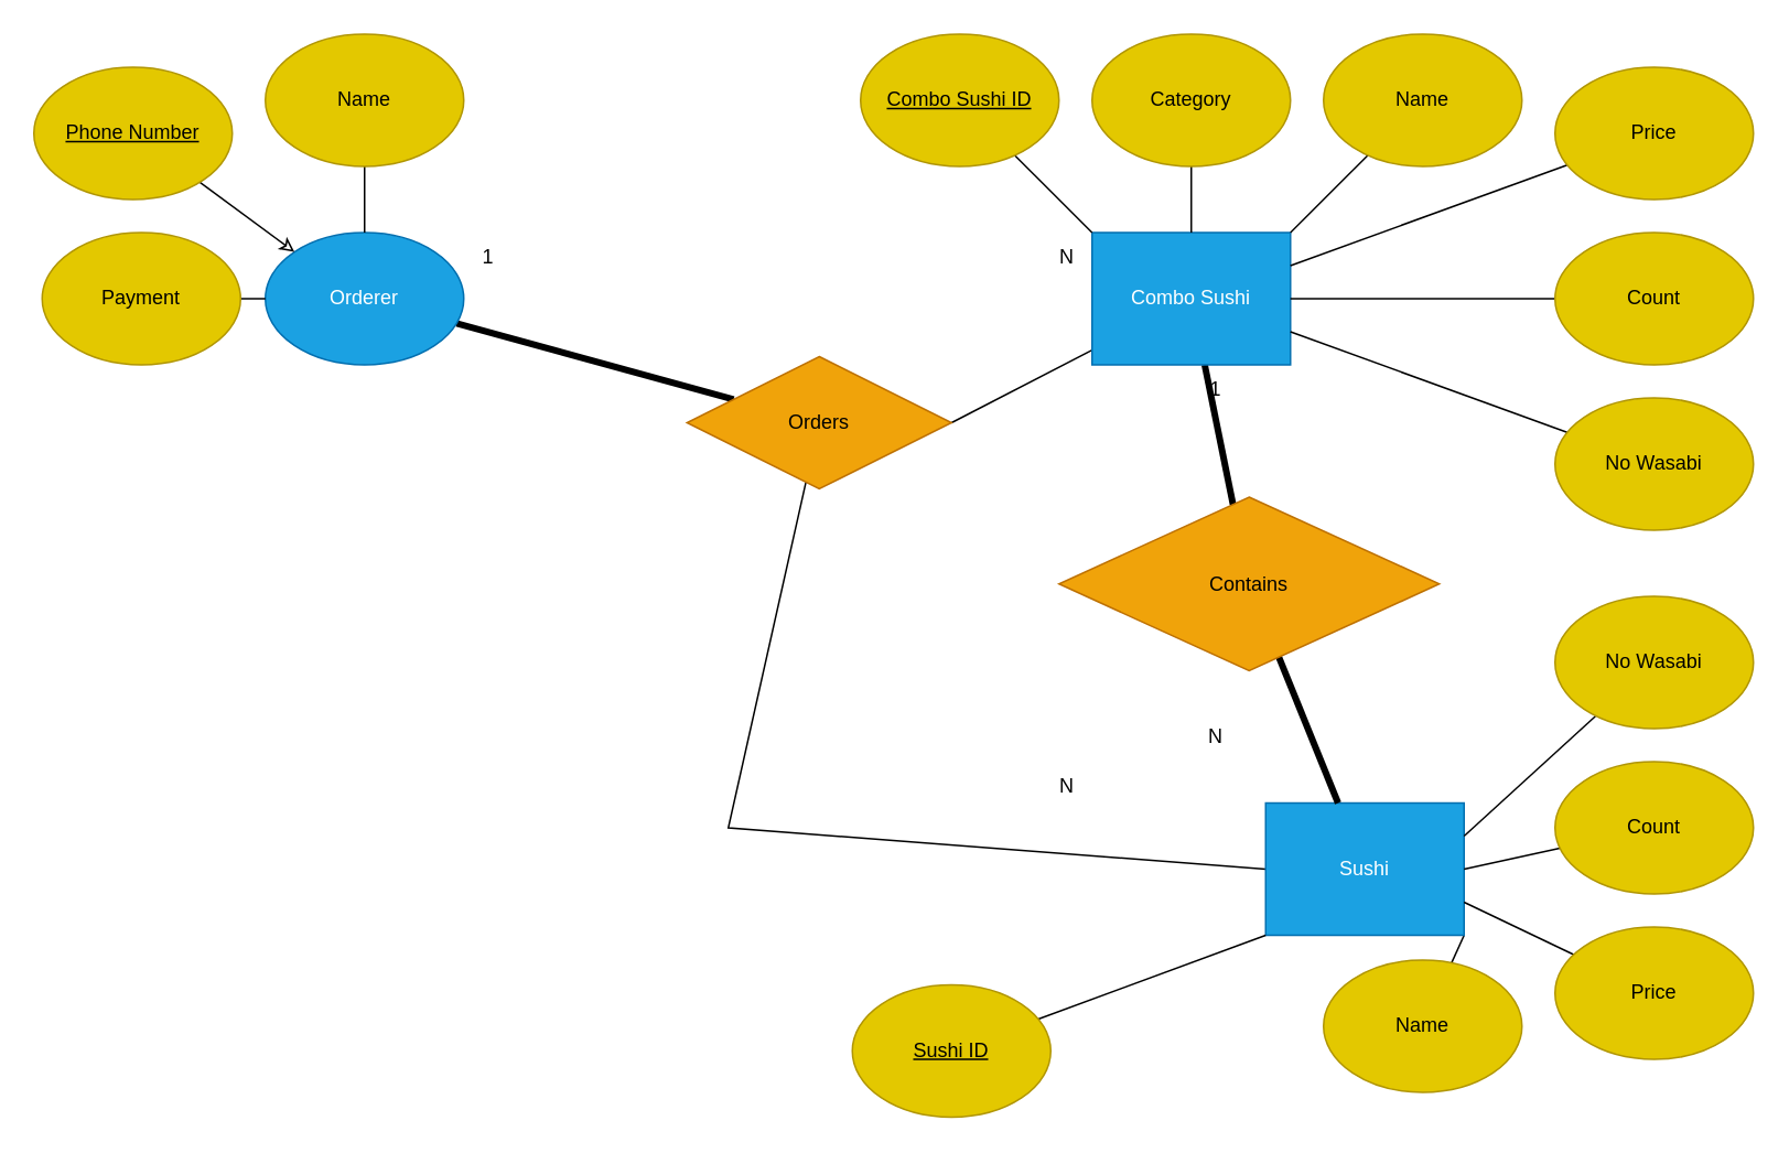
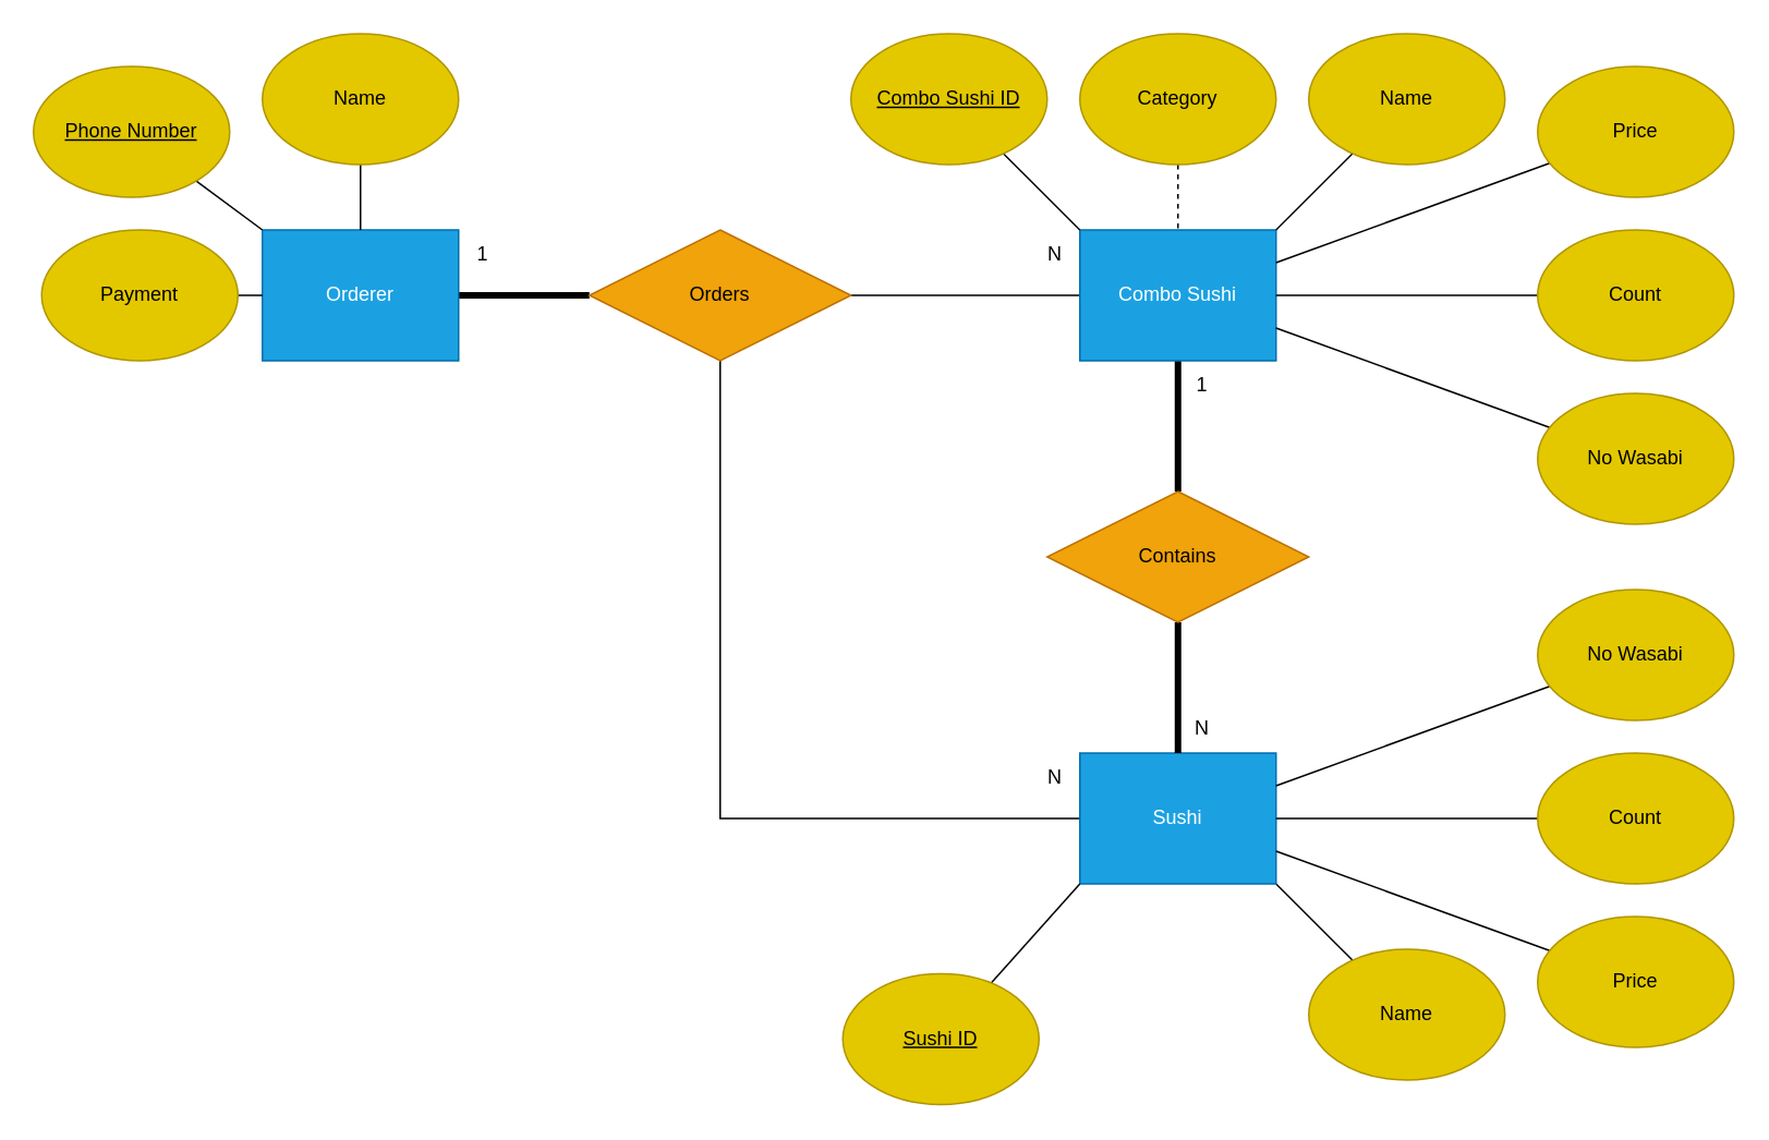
  <mxCell id="0" />
  <mxCell id="1" parent="0" />
  <mxCell id="2" value="" style="edgeStyle=none;html=1;endArrow=none;endFill=0;strokeWidth=4;" parent="1" source="3" target="6" edge="1"><mxGeometry relative="1" as="geometry" /></mxCell>
- <mxCell id="3" value="Orderer" style="ellipse;whiteSpace=wrap;html=1;fillColor=#1ba1e2;fontColor=#ffffff;strokeColor=#006EAF;" parent="1" vertex="1"><mxGeometry x="160" y="140" width="120" height="80" as="geometry" /></mxCell>
+ <mxCell id="3" value="Orderer" style="rounded=0;whiteSpace=wrap;html=1;fillColor=#1ba1e2;fontColor=#ffffff;strokeColor=#006EAF;" parent="1" vertex="1"><mxGeometry x="160" y="140" width="120" height="80" as="geometry" /></mxCell>
  <mxCell id="4" value="" style="edgeStyle=none;jumpStyle=line;jumpSize=16;html=1;endArrow=none;endFill=0;strokeWidth=1;exitX=1;exitY=0.5;exitDx=0;exitDy=0;" parent="1" source="6" target="14" edge="1"><mxGeometry relative="1" as="geometry"><mxPoint x="580" y="180" as="sourcePoint" /></mxGeometry></mxCell>
  <mxCell id="5" value="" style="edgeStyle=none;jumpStyle=line;jumpSize=16;html=1;endArrow=none;endFill=0;strokeWidth=1;entryX=0;entryY=0.5;entryDx=0;entryDy=0;rounded=0;" parent="1" source="6" target="18" edge="1"><mxGeometry relative="1" as="geometry"><mxPoint x="440" y="300" as="targetPoint" /><Array as="points"><mxPoint x="440" y="500" /></Array></mxGeometry></mxCell>
- <mxCell id="6" value="Orders" style="rhombus;whiteSpace=wrap;html=1;fillColor=#f0a30a;fontColor=#000000;strokeColor=#BD7000;" parent="1" vertex="1"><mxGeometry x="415" y="215" width="160" height="80" as="geometry" /></mxCell>
+ <mxCell id="6" value="Orders" style="rhombus;whiteSpace=wrap;html=1;fillColor=#f0a30a;fontColor=#000000;strokeColor=#BD7000;" parent="1" vertex="1"><mxGeometry x="360" y="140" width="160" height="80" as="geometry" /></mxCell>
  <mxCell id="7" value="" style="edgeStyle=none;html=1;endArrow=none;endFill=0;" parent="1" source="8" target="3" edge="1"><mxGeometry relative="1" as="geometry" /></mxCell>
  <mxCell id="8" value="Name" style="ellipse;whiteSpace=wrap;html=1;fillColor=#e3c800;fontColor=#000000;strokeColor=#B09500;" parent="1" vertex="1"><mxGeometry x="160" y="20" width="120" height="80" as="geometry" /></mxCell>
- <mxCell id="9" value="" style="edgeStyle=none;html=1;endArrow=classic;endFill=0;entryX=0;entryY=0;entryDx=0;entryDy=0;" parent="1" source="10" target="3" edge="1"><mxGeometry relative="1" as="geometry" /></mxCell>
+ <mxCell id="9" value="" style="edgeStyle=none;html=1;endArrow=none;endFill=0;entryX=0;entryY=0;entryDx=0;entryDy=0;" parent="1" source="10" target="3" edge="1"><mxGeometry relative="1" as="geometry" /></mxCell>
  <mxCell id="10" value="&lt;u&gt;Phone Number&lt;/u&gt;" style="ellipse;whiteSpace=wrap;html=1;fillColor=#e3c800;fontColor=#000000;strokeColor=#B09500;" parent="1" vertex="1"><mxGeometry x="20" y="40" width="120" height="80" as="geometry" /></mxCell>
  <mxCell id="11" value="" style="edgeStyle=none;html=1;endArrow=none;endFill=0;" parent="1" source="12" target="3" edge="1"><mxGeometry relative="1" as="geometry" /></mxCell>
  <mxCell id="12" value="Payment" style="ellipse;whiteSpace=wrap;html=1;fillColor=#e3c800;fontColor=#000000;strokeColor=#B09500;" parent="1" vertex="1"><mxGeometry x="25" y="140" width="120" height="80" as="geometry" /></mxCell>
  <mxCell id="13" value="" style="edgeStyle=none;jumpStyle=line;jumpSize=16;html=1;endArrow=none;endFill=0;strokeWidth=4;" parent="1" source="14" target="20" edge="1"><mxGeometry relative="1" as="geometry" /></mxCell>
  <mxCell id="14" value="Combo Sushi" style="rounded=0;whiteSpace=wrap;html=1;fillColor=#1ba1e2;fontColor=#ffffff;strokeColor=#006EAF;" parent="1" vertex="1"><mxGeometry x="660" y="140" width="120" height="80" as="geometry" /></mxCell>
  <mxCell id="15" value="1" style="text;html=1;strokeColor=none;fillColor=none;align=center;verticalAlign=middle;whiteSpace=wrap;rounded=0;" parent="1" vertex="1"><mxGeometry x="280" y="140" width="30" height="30" as="geometry" /></mxCell>
  <mxCell id="16" value="N" style="text;html=1;strokeColor=none;fillColor=none;align=center;verticalAlign=middle;whiteSpace=wrap;rounded=0;" parent="1" vertex="1"><mxGeometry x="630" y="140" width="30" height="30" as="geometry" /></mxCell>
  <mxCell id="17" value="" style="edgeStyle=none;rounded=0;jumpStyle=line;jumpSize=16;html=1;endArrow=none;endFill=0;strokeWidth=1;exitX=1;exitY=1;exitDx=0;exitDy=0;" parent="1" source="18" target="42" edge="1"><mxGeometry relative="1" as="geometry" /></mxCell>
- <mxCell id="18" value="Sushi" style="rounded=0;whiteSpace=wrap;html=1;fillColor=#1ba1e2;fontColor=#ffffff;strokeColor=#006EAF;" parent="1" vertex="1"><mxGeometry x="765" y="485" width="120" height="80" as="geometry" /></mxCell>
+ <mxCell id="18" value="Sushi" style="rounded=0;whiteSpace=wrap;html=1;fillColor=#1ba1e2;fontColor=#ffffff;strokeColor=#006EAF;" parent="1" vertex="1"><mxGeometry x="660" y="460" width="120" height="80" as="geometry" /></mxCell>
  <mxCell id="19" value="" style="edgeStyle=none;jumpStyle=line;jumpSize=16;html=1;endArrow=none;endFill=0;strokeWidth=4;" parent="1" source="20" target="18" edge="1"><mxGeometry relative="1" as="geometry" /></mxCell>
- <mxCell id="20" value="Contains" style="rhombus;whiteSpace=wrap;html=1;fillColor=#f0a30a;fontColor=#000000;strokeColor=#BD7000;" parent="1" vertex="1"><mxGeometry x="640" y="300" width="230" height="105" as="geometry" /></mxCell>
+ <mxCell id="20" value="Contains" style="rhombus;whiteSpace=wrap;html=1;fillColor=#f0a30a;fontColor=#000000;strokeColor=#BD7000;" parent="1" vertex="1"><mxGeometry x="640" y="300" width="160" height="80" as="geometry" /></mxCell>
  <mxCell id="21" value="1" style="text;html=1;strokeColor=none;fillColor=none;align=center;verticalAlign=middle;whiteSpace=wrap;rounded=0;" parent="1" vertex="1"><mxGeometry x="720" y="220" width="30" height="30" as="geometry" /></mxCell>
  <mxCell id="22" value="N" style="text;html=1;strokeColor=none;fillColor=none;align=center;verticalAlign=middle;whiteSpace=wrap;rounded=0;" parent="1" vertex="1"><mxGeometry x="720" y="430" width="30" height="30" as="geometry" /></mxCell>
  <mxCell id="23" value="N" style="text;html=1;strokeColor=none;fillColor=none;align=center;verticalAlign=middle;whiteSpace=wrap;rounded=0;" parent="1" vertex="1"><mxGeometry x="630" y="460" width="30" height="30" as="geometry" /></mxCell>
  <mxCell id="24" value="" style="edgeStyle=none;rounded=0;jumpStyle=line;jumpSize=16;html=1;endArrow=none;endFill=0;strokeWidth=1;entryX=0;entryY=0;entryDx=0;entryDy=0;" parent="1" source="25" target="14" edge="1"><mxGeometry relative="1" as="geometry" /></mxCell>
  <mxCell id="25" value="&lt;u&gt;Combo Sushi ID&lt;/u&gt;" style="ellipse;whiteSpace=wrap;html=1;fillColor=#e3c800;fontColor=#000000;strokeColor=#B09500;" parent="1" vertex="1"><mxGeometry x="520" y="20" width="120" height="80" as="geometry" /></mxCell>
- <mxCell id="26" value="" style="edgeStyle=none;rounded=0;jumpStyle=line;jumpSize=16;html=1;endArrow=none;endFill=0;strokeWidth=1;" parent="1" source="27" target="14" edge="1"><mxGeometry relative="1" as="geometry" /></mxCell>
+ <mxCell id="26" value="" style="edgeStyle=none;rounded=0;jumpStyle=line;jumpSize=16;html=1;endArrow=none;endFill=0;strokeWidth=1;dashed=1;" parent="1" source="27" target="14" edge="1"><mxGeometry relative="1" as="geometry" /></mxCell>
  <mxCell id="27" value="Category" style="ellipse;whiteSpace=wrap;html=1;fillColor=#e3c800;fontColor=#000000;strokeColor=#B09500;" parent="1" vertex="1"><mxGeometry x="660" y="20" width="120" height="80" as="geometry" /></mxCell>
  <mxCell id="28" value="" style="edgeStyle=none;rounded=0;jumpStyle=line;jumpSize=16;html=1;endArrow=none;endFill=0;strokeWidth=1;entryX=1;entryY=0;entryDx=0;entryDy=0;" parent="1" source="29" target="14" edge="1"><mxGeometry relative="1" as="geometry" /></mxCell>
  <mxCell id="29" value="Name" style="ellipse;whiteSpace=wrap;html=1;fillColor=#e3c800;fontColor=#000000;strokeColor=#B09500;" parent="1" vertex="1"><mxGeometry x="800" y="20" width="120" height="80" as="geometry" /></mxCell>
  <mxCell id="30" value="" style="edgeStyle=none;rounded=0;jumpStyle=line;jumpSize=16;html=1;endArrow=none;endFill=0;strokeWidth=1;entryX=1;entryY=0.25;entryDx=0;entryDy=0;" parent="1" source="31" target="14" edge="1"><mxGeometry relative="1" as="geometry" /></mxCell>
  <mxCell id="31" value="Price" style="ellipse;whiteSpace=wrap;html=1;fillColor=#e3c800;fontColor=#000000;strokeColor=#B09500;" parent="1" vertex="1"><mxGeometry x="940" y="40" width="120" height="80" as="geometry" /></mxCell>
  <mxCell id="32" value="" style="edgeStyle=none;rounded=0;jumpStyle=line;jumpSize=16;html=1;endArrow=none;endFill=0;strokeWidth=1;entryX=1;entryY=0.5;entryDx=0;entryDy=0;" parent="1" source="33" target="14" edge="1"><mxGeometry relative="1" as="geometry"><mxPoint x="860" y="180" as="targetPoint" /></mxGeometry></mxCell>
  <mxCell id="33" value="Count" style="ellipse;whiteSpace=wrap;html=1;fillColor=#e3c800;fontColor=#000000;strokeColor=#B09500;" parent="1" vertex="1"><mxGeometry x="940" y="140" width="120" height="80" as="geometry" /></mxCell>
  <mxCell id="34" value="" style="edgeStyle=none;rounded=0;jumpStyle=line;jumpSize=16;html=1;endArrow=none;endFill=0;strokeWidth=1;entryX=1;entryY=0.75;entryDx=0;entryDy=0;" parent="1" source="35" target="14" edge="1"><mxGeometry relative="1" as="geometry"><mxPoint x="860" y="280" as="targetPoint" /></mxGeometry></mxCell>
  <mxCell id="35" value="No Wasabi" style="ellipse;whiteSpace=wrap;html=1;fillColor=#e3c800;fontColor=#000000;strokeColor=#B09500;" parent="1" vertex="1"><mxGeometry x="940" y="240" width="120" height="80" as="geometry" /></mxCell>
  <mxCell id="36" value="" style="edgeStyle=none;rounded=0;jumpStyle=line;jumpSize=16;html=1;endArrow=none;endFill=0;strokeWidth=1;exitX=1;exitY=0.5;exitDx=0;exitDy=0;" parent="1" source="18" target="39" edge="1"><mxGeometry relative="1" as="geometry" /></mxCell>
  <mxCell id="37" value="" style="edgeStyle=none;rounded=0;jumpStyle=line;jumpSize=16;html=1;endArrow=none;endFill=0;strokeWidth=1;entryX=1;entryY=0.25;entryDx=0;entryDy=0;" parent="1" source="38" target="18" edge="1"><mxGeometry relative="1" as="geometry"><mxPoint x="860" y="500" as="targetPoint" /></mxGeometry></mxCell>
  <mxCell id="38" value="No Wasabi" style="ellipse;whiteSpace=wrap;html=1;fillColor=#e3c800;fontColor=#000000;strokeColor=#B09500;" parent="1" vertex="1"><mxGeometry x="940" y="360" width="120" height="80" as="geometry" /></mxCell>
  <mxCell id="39" value="Count" style="ellipse;whiteSpace=wrap;html=1;fillColor=#e3c800;fontColor=#000000;strokeColor=#B09500;" parent="1" vertex="1"><mxGeometry x="940" y="460" width="120" height="80" as="geometry" /></mxCell>
  <mxCell id="40" value="" style="edgeStyle=none;rounded=0;jumpStyle=line;jumpSize=16;html=1;endArrow=none;endFill=0;strokeWidth=1;entryX=1;entryY=0.75;entryDx=0;entryDy=0;" parent="1" source="41" target="18" edge="1"><mxGeometry relative="1" as="geometry" /></mxCell>
  <mxCell id="41" value="Price" style="ellipse;whiteSpace=wrap;html=1;fillColor=#e3c800;fontColor=#000000;strokeColor=#B09500;" parent="1" vertex="1"><mxGeometry x="940" y="560" width="120" height="80" as="geometry" /></mxCell>
  <mxCell id="42" value="Name" style="ellipse;whiteSpace=wrap;html=1;fillColor=#e3c800;fontColor=#000000;strokeColor=#B09500;" parent="1" vertex="1"><mxGeometry x="800" y="580" width="120" height="80" as="geometry" /></mxCell>
  <mxCell id="43" value="" style="edgeStyle=none;rounded=0;jumpStyle=line;jumpSize=16;html=1;endArrow=none;endFill=0;strokeWidth=1;entryX=0;entryY=1;entryDx=0;entryDy=0;" parent="1" source="44" target="18" edge="1"><mxGeometry relative="1" as="geometry" /></mxCell>
  <mxCell id="44" value="&lt;u&gt;Sushi ID&lt;/u&gt;" style="ellipse;whiteSpace=wrap;html=1;fillColor=#e3c800;fontColor=#000000;strokeColor=#B09500;" parent="1" vertex="1"><mxGeometry x="515" y="595" width="120" height="80" as="geometry" /></mxCell>
